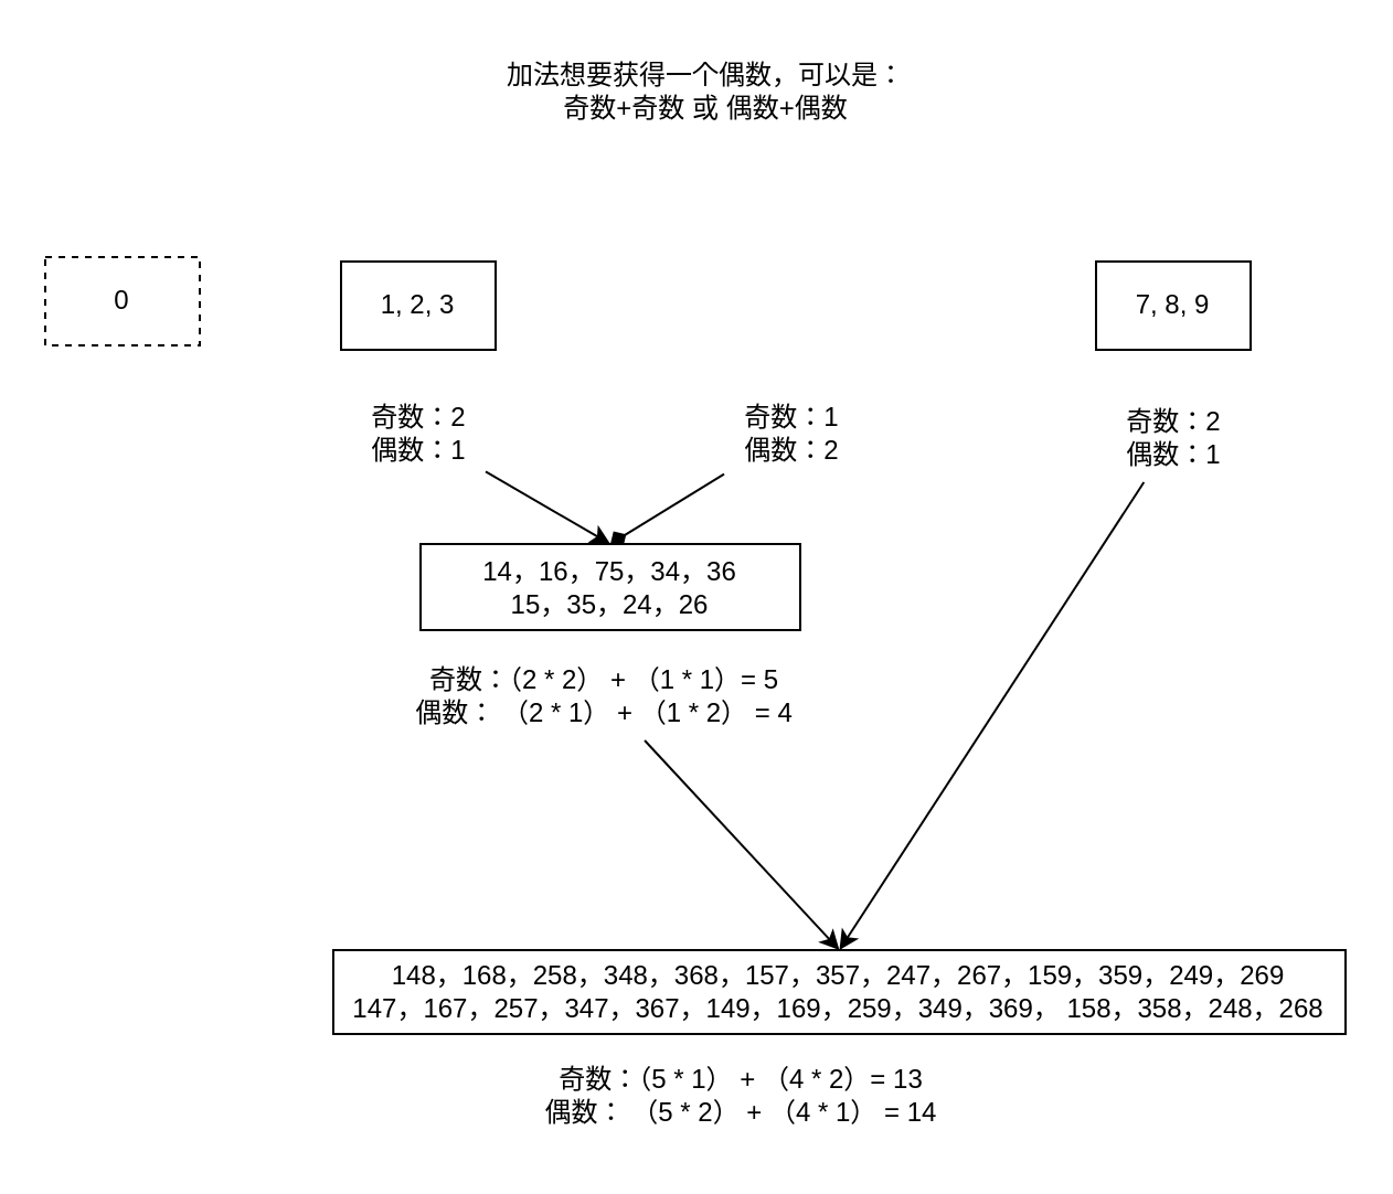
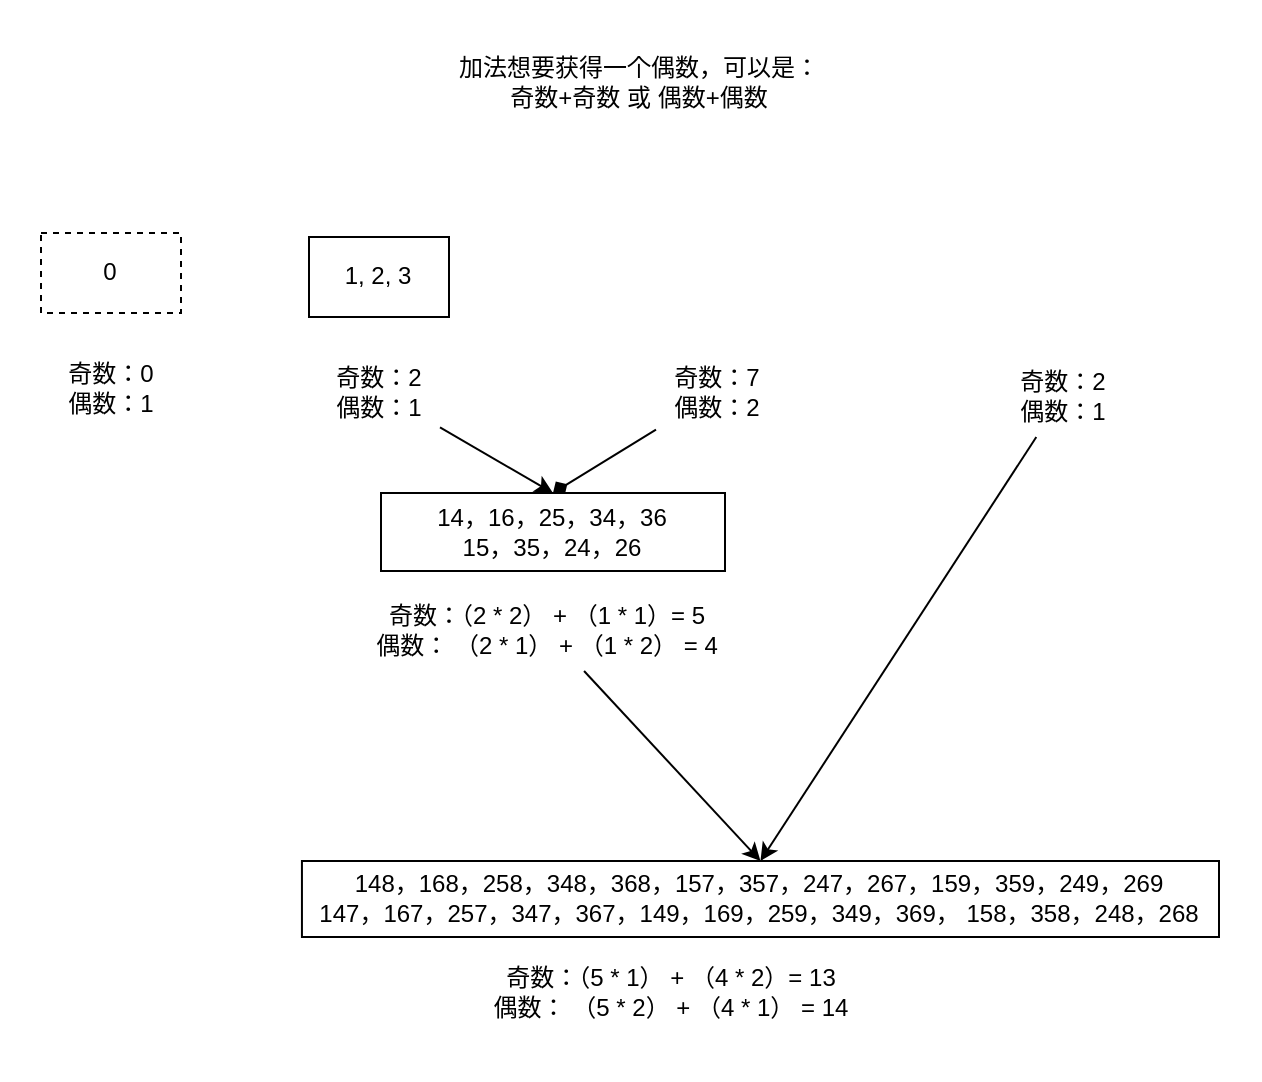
  <mxCell id="0" />
  <mxCell id="1" parent="0" />
  <mxCell id="2" style="edgeStyle=none;html=1;entryX=0.5;entryY=0;entryDx=0;entryDy=0;" edge="1" parent="1" source="7" target="12"><mxGeometry relative="1" as="geometry" /></mxCell>
  <mxCell id="3" style="edgeStyle=none;html=1;entryX=0.5;entryY=0;entryDx=0;entryDy=0;endArrow=diamond;" edge="1" parent="1" source="9" target="12"><mxGeometry relative="1" as="geometry" /></mxCell>
  <mxCell id="4" value="加法想要获得一个偶数，可以是：&lt;br&gt;奇数+奇数 或 偶数+偶数" style="text;html=1;align=center;verticalAlign=middle;resizable=0;points=[];autosize=1;strokeColor=none;fillColor=none;" vertex="1" parent="1"><mxGeometry x="220" y="20" width="198" height="41" as="geometry" /></mxCell>
  <mxCell id="5" value="" style="group" vertex="1" connectable="0" parent="1"><mxGeometry x="154" y="118" width="70" height="98" as="geometry" /></mxCell>
  <mxCell id="6" value="1, 2, 3" style="rounded=0;whiteSpace=wrap;html=1;" vertex="1" parent="5"><mxGeometry width="70" height="40" as="geometry" /></mxCell>
  <mxCell id="7" value="奇数：2&lt;br&gt;偶数：1" style="text;html=1;align=center;verticalAlign=middle;resizable=0;points=[];autosize=1;strokeColor=none;fillColor=none;" vertex="1" parent="5"><mxGeometry x="4.5" y="57" width="61" height="41" as="geometry" /></mxCell>
  <mxCell id="8" value="" style="group" vertex="1" connectable="0" parent="1"><mxGeometry x="323" y="118" width="70" height="98" as="geometry" /></mxCell>
- <mxCell id="9" value="奇数：1&lt;br&gt;偶数：2" style="text;html=1;align=center;verticalAlign=middle;resizable=0;points=[];autosize=1;strokeColor=none;fillColor=none;" vertex="1" parent="8"><mxGeometry x="4.5" y="57" width="61" height="41" as="geometry" /></mxCell>
+ <mxCell id="9" value="奇数：7&lt;br&gt;偶数：2" style="text;html=1;align=center;verticalAlign=middle;resizable=0;points=[];autosize=1;strokeColor=none;fillColor=none;" vertex="1" parent="8"><mxGeometry x="4.5" y="57" width="61" height="41" as="geometry" /></mxCell>
  <mxCell id="10" value="" style="group" vertex="1" connectable="0" parent="1"><mxGeometry x="178" y="246" width="189" height="89" as="geometry" /></mxCell>
  <mxCell id="11" value="奇数：（2 * 2） + （1 * 1）= 5&lt;br&gt;偶数： （2 * 1） + （1 * 2） = 4" style="text;html=1;align=center;verticalAlign=middle;resizable=0;points=[];autosize=1;strokeColor=none;fillColor=none;" vertex="1" parent="10"><mxGeometry y="48" width="189" height="41" as="geometry" /></mxCell>
- <mxCell id="12" value="14，16，75，34，36&lt;br&gt;15，35，24，26" style="rounded=0;whiteSpace=wrap;html=1;" vertex="1" parent="10"><mxGeometry x="12" width="172" height="39" as="geometry" /></mxCell>
+ <mxCell id="12" value="14，16，25，34，36&lt;br&gt;15，35，24，26" style="rounded=0;whiteSpace=wrap;html=1;" vertex="1" parent="10"><mxGeometry x="12" width="172" height="39" as="geometry" /></mxCell>
  <mxCell id="13" value="" style="group" vertex="1" connectable="0" parent="1"><mxGeometry x="134" y="430" width="475" height="89" as="geometry" /></mxCell>
  <mxCell id="14" value="奇数：（5 * 1） + （4 * 2）= 13&lt;br&gt;偶数： （5 * 2） + （4 * 1） = 14" style="text;html=1;align=center;verticalAlign=middle;resizable=0;points=[];autosize=1;strokeColor=none;fillColor=none;" vertex="1" parent="13"><mxGeometry x="103.649" y="45" width="195" height="41" as="geometry" /></mxCell>
  <mxCell id="15" value="148，168，258，348，368，157，357，247，267，159，359，249，269&lt;br&gt;147，167，257，347，367，149，169，259，349，369，&amp;nbsp;158，358，248，268" style="rounded=0;whiteSpace=wrap;html=1;" vertex="1" parent="13"><mxGeometry x="16.474" width="458.526" height="38" as="geometry" /></mxCell>
  <mxCell id="16" style="edgeStyle=none;html=1;entryX=0.5;entryY=0;entryDx=0;entryDy=0;" edge="1" parent="1" source="11" target="15"><mxGeometry relative="1" as="geometry" /></mxCell>
  <mxCell id="17" value="" style="group" vertex="1" connectable="0" parent="1"><mxGeometry x="496" y="118" width="70" height="100" as="geometry" /></mxCell>
- <mxCell id="18" value="7, 8, 9" style="rounded=0;whiteSpace=wrap;html=1;" vertex="1" parent="17"><mxGeometry width="70" height="40" as="geometry" /></mxCell>
  <mxCell id="19" value="奇数：2&lt;br&gt;偶数：1" style="text;html=1;align=center;verticalAlign=middle;resizable=0;points=[];autosize=1;strokeColor=none;fillColor=none;" vertex="1" parent="17"><mxGeometry x="4.5" y="59" width="61" height="41" as="geometry" /></mxCell>
  <mxCell id="20" style="edgeStyle=none;html=1;entryX=0.5;entryY=0;entryDx=0;entryDy=0;" edge="1" parent="1" source="19" target="15"><mxGeometry relative="1" as="geometry" /></mxCell>
  <mxCell id="21" value="" style="group;dashed=1;" vertex="1" connectable="0" parent="1"><mxGeometry x="20" y="116" width="70" height="98" as="geometry" /></mxCell>
  <mxCell id="22" value="0" style="rounded=0;whiteSpace=wrap;html=1;dashed=1;" vertex="1" parent="21"><mxGeometry width="70" height="40" as="geometry" /></mxCell>
+ <mxCell id="23" value="奇数：0&lt;br&gt;偶数：1" style="text;html=1;align=center;verticalAlign=middle;resizable=0;points=[];autosize=1;strokeColor=none;fillColor=none;" vertex="1" parent="21"><mxGeometry x="4.5" y="57" width="61" height="41" as="geometry" /></mxCell>
